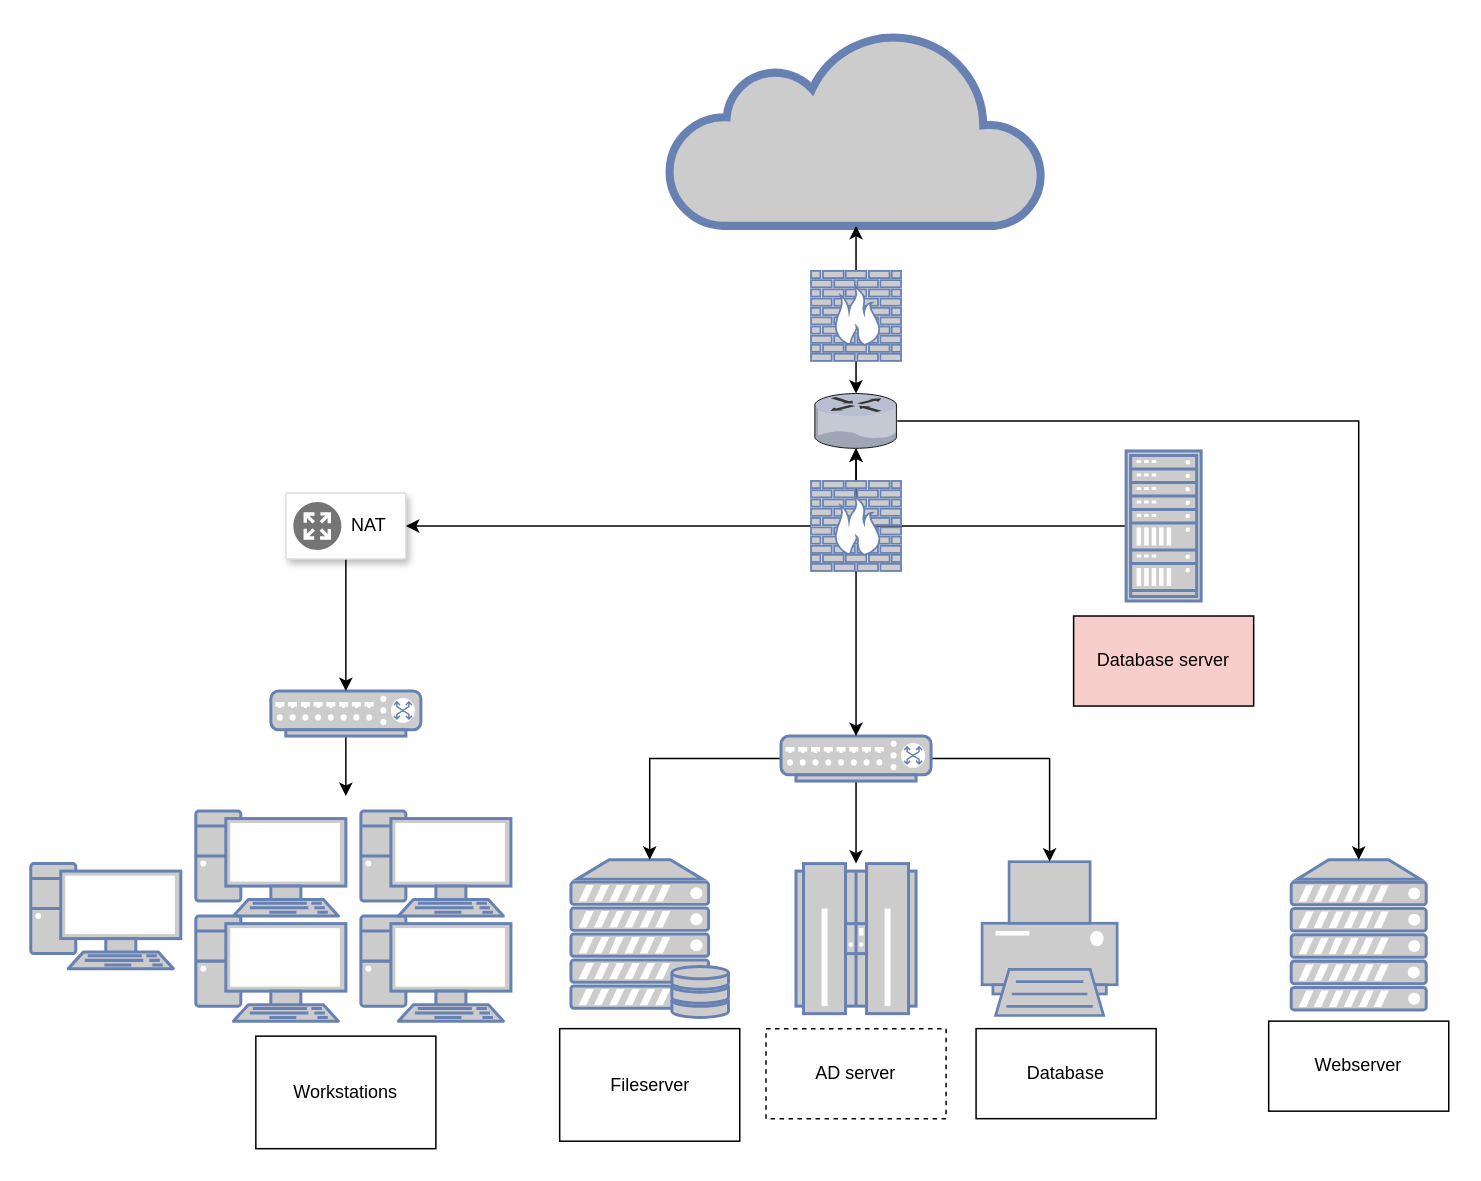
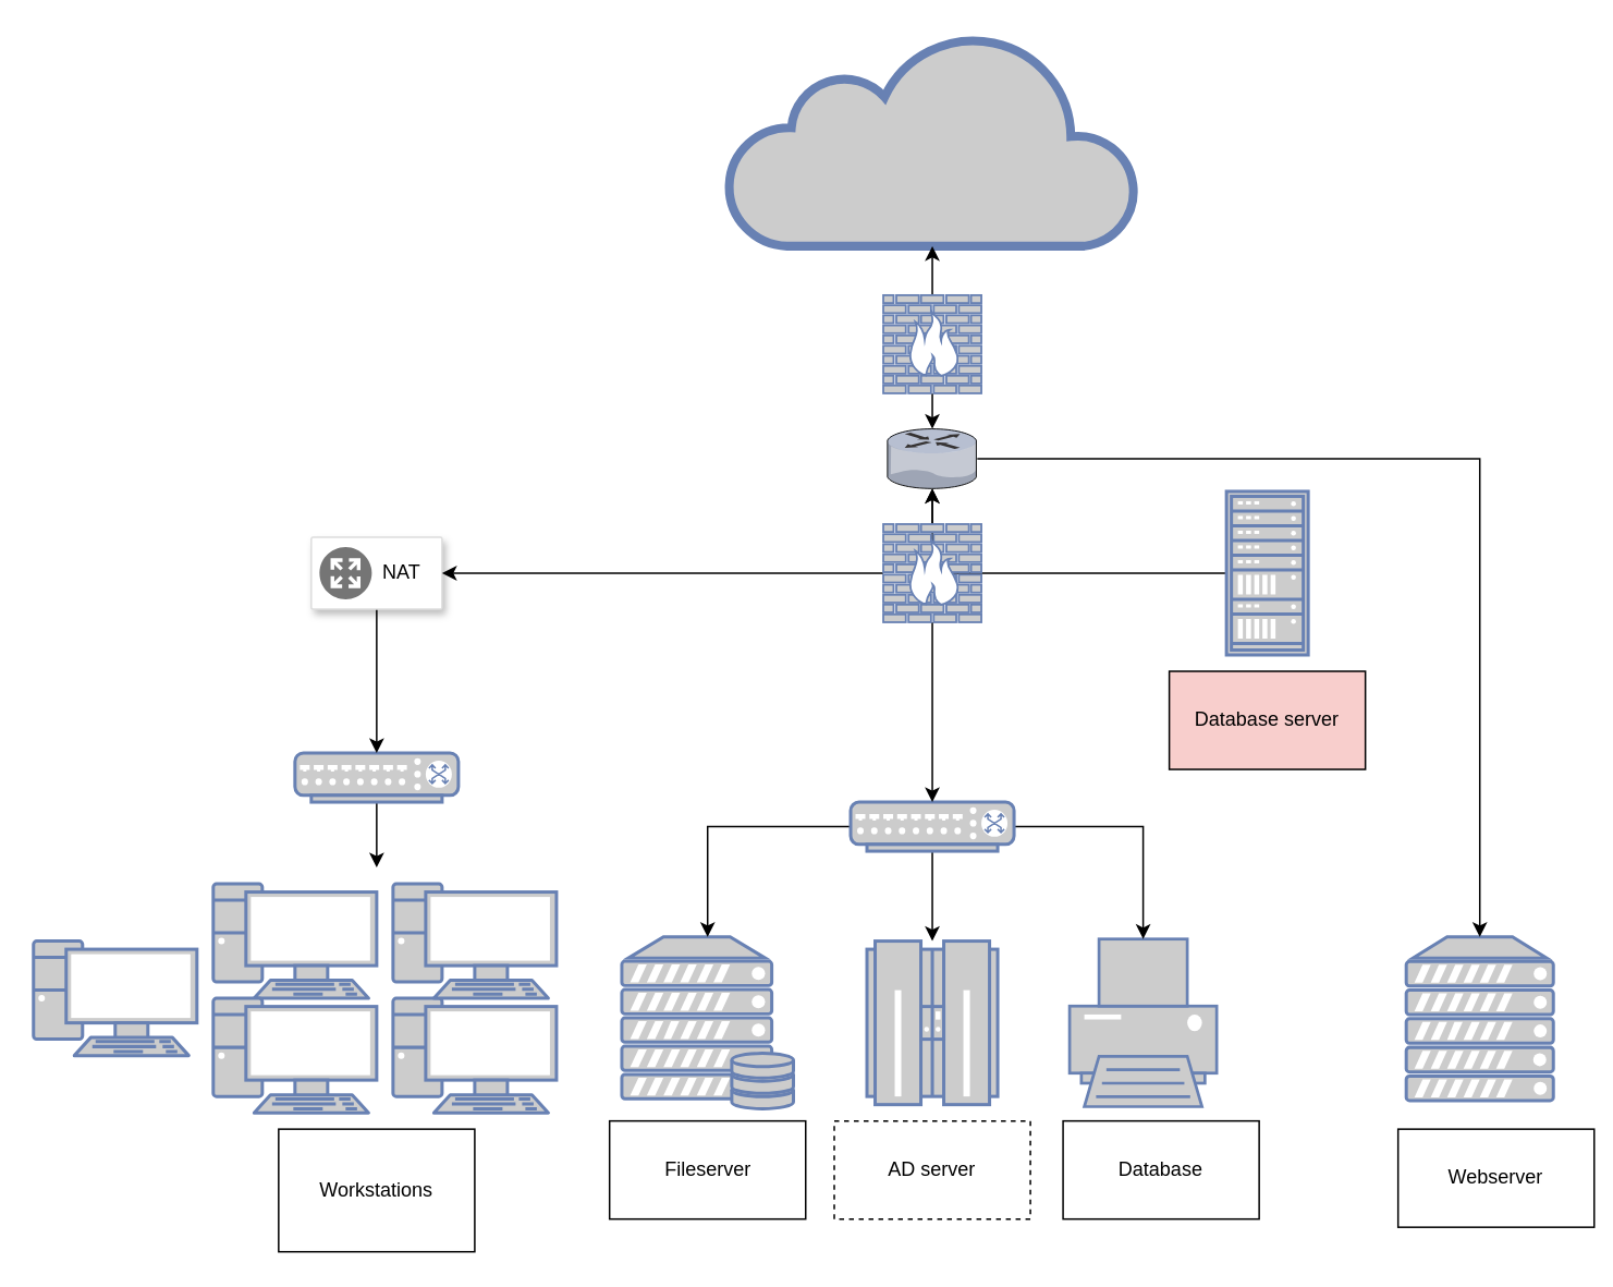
  <mxCell id="0" />
  <mxCell id="1" parent="0" />
  <mxCell id="2" value="" style="fontColor=#0066CC;verticalAlign=top;verticalLabelPosition=bottom;labelPosition=center;align=center;html=1;outlineConnect=0;fillColor=#CCCCCC;strokeColor=#6881B3;gradientColor=none;gradientDirection=north;strokeWidth=2;shape=mxgraph.networks.pc;" vertex="1" parent="1"><mxGeometry y="610" width="100" height="70" as="geometry" x="240" /></mxCell>
  <mxCell id="3" value="" style="fontColor=#0066CC;verticalAlign=top;verticalLabelPosition=bottom;labelPosition=center;align=center;html=1;outlineConnect=0;fillColor=#CCCCCC;strokeColor=#6881B3;gradientColor=none;gradientDirection=north;strokeWidth=2;shape=mxgraph.networks.pc;" vertex="1" parent="1"><mxGeometry x="130" y="540" width="100" height="70" as="geometry" /></mxCell>
  <mxCell id="4" value="" style="fontColor=#0066CC;verticalAlign=top;verticalLabelPosition=bottom;labelPosition=center;align=center;html=1;outlineConnect=0;fillColor=#CCCCCC;strokeColor=#6881B3;gradientColor=none;gradientDirection=north;strokeWidth=2;shape=mxgraph.networks.pc;" vertex="1" parent="1"><mxGeometry y="540" width="100" height="70" as="geometry" x="240" /></mxCell>
  <mxCell id="5" value="" style="fontColor=#0066CC;verticalAlign=top;verticalLabelPosition=bottom;labelPosition=center;align=center;html=1;outlineConnect=0;fillColor=#CCCCCC;strokeColor=#6881B3;gradientColor=none;gradientDirection=north;strokeWidth=2;shape=mxgraph.networks.pc;" vertex="1" parent="1"><mxGeometry x="20" y="575" width="100" height="70" as="geometry" /></mxCell>
  <mxCell id="6" value="" style="fontColor=#0066CC;verticalAlign=top;verticalLabelPosition=bottom;labelPosition=center;align=center;html=1;outlineConnect=0;fillColor=#CCCCCC;strokeColor=#6881B3;gradientColor=none;gradientDirection=north;strokeWidth=2;shape=mxgraph.networks.pc;" vertex="1" parent="1"><mxGeometry x="130" y="610" width="100" height="70" as="geometry" /></mxCell>
  <mxCell id="7" style="edgeStyle=orthogonalEdgeStyle;rounded=0;orthogonalLoop=1;jettySize=auto;html=1;" edge="1" parent="1" source="8"><mxGeometry relative="1" as="geometry"><mxPoint x="230" y="530" as="targetPoint" /></mxGeometry></mxCell>
  <mxCell id="8" value="" style="fontColor=#0066CC;verticalAlign=top;verticalLabelPosition=bottom;labelPosition=center;align=center;html=1;outlineConnect=0;fillColor=#CCCCCC;strokeColor=#6881B3;gradientColor=none;gradientDirection=north;strokeWidth=2;shape=mxgraph.networks.switch;" vertex="1" parent="1"><mxGeometry x="180" y="460" width="100" height="30" as="geometry" /></mxCell>
  <mxCell id="9" style="edgeStyle=orthogonalEdgeStyle;rounded=0;orthogonalLoop=1;jettySize=auto;html=1;" edge="1" parent="1" source="26" target="8"><mxGeometry relative="1" as="geometry"><mxPoint x="430" y="385" as="sourcePoint" /></mxGeometry></mxCell>
  <mxCell id="10" value="" style="fontColor=#0066CC;verticalAlign=top;verticalLabelPosition=bottom;labelPosition=center;align=center;html=1;outlineConnect=0;fillColor=#CCCCCC;strokeColor=#6881B3;gradientColor=none;gradientDirection=north;strokeWidth=2;shape=mxgraph.networks.mainframe;" vertex="1" parent="1"><mxGeometry x="530" y="575" width="80" height="100" as="geometry" /></mxCell>
  <mxCell id="11" style="edgeStyle=orthogonalEdgeStyle;rounded=0;orthogonalLoop=1;jettySize=auto;html=1;" edge="1" parent="1" source="12" target="25"><mxGeometry relative="1" as="geometry" /></mxCell>
  <mxCell id="12" value="" style="fontColor=#0066CC;verticalAlign=top;verticalLabelPosition=bottom;labelPosition=center;align=center;html=1;outlineConnect=0;fillColor=#CCCCCC;strokeColor=#6881B3;gradientColor=none;gradientDirection=north;strokeWidth=2;shape=mxgraph.networks.rack;" vertex="1" parent="1"><mxGeometry x="750" y="300" width="50" height="100" as="geometry" /></mxCell>
  <mxCell id="13" value="" style="html=1;outlineConnect=0;fillColor=#CCCCCC;strokeColor=#6881B3;gradientColor=none;gradientDirection=north;strokeWidth=2;shape=mxgraph.networks.cloud;fontColor=#ffffff;" vertex="1" parent="1"><mxGeometry x="445" y="20" width="250" height="130" as="geometry" /></mxCell>
  <mxCell id="14" value="" style="fontColor=#0066CC;verticalAlign=top;verticalLabelPosition=bottom;labelPosition=center;align=center;html=1;outlineConnect=0;fillColor=#CCCCCC;strokeColor=#6881B3;gradientColor=none;gradientDirection=north;strokeWidth=2;shape=mxgraph.networks.server_storage;" vertex="1" parent="1"><mxGeometry x="380" y="572.5" width="105" height="105" as="geometry" /></mxCell>
  <mxCell id="15" value="" style="fontColor=#0066CC;verticalAlign=top;verticalLabelPosition=bottom;labelPosition=center;align=center;html=1;outlineConnect=0;fillColor=#CCCCCC;strokeColor=#6881B3;gradientColor=none;gradientDirection=north;strokeWidth=2;shape=mxgraph.networks.printer;" vertex="1" parent="1"><mxGeometry x="654" y="573.75" width="90" height="102.5" as="geometry" /></mxCell>
  <mxCell id="16" value="" style="fontColor=#0066CC;verticalAlign=top;verticalLabelPosition=bottom;labelPosition=center;align=center;html=1;outlineConnect=0;fillColor=#CCCCCC;strokeColor=#6881B3;gradientColor=none;gradientDirection=north;strokeWidth=2;shape=mxgraph.networks.server;" vertex="1" parent="1"><mxGeometry x="860" y="572.5" width="90" height="100" as="geometry" /></mxCell>
  <mxCell id="17" style="edgeStyle=orthogonalEdgeStyle;rounded=0;orthogonalLoop=1;jettySize=auto;html=1;" edge="1" parent="1" source="19" target="13"><mxGeometry relative="1" as="geometry" /></mxCell>
  <mxCell id="18" style="edgeStyle=orthogonalEdgeStyle;rounded=0;orthogonalLoop=1;jettySize=auto;html=1;" edge="1" parent="1" source="19" target="25"><mxGeometry relative="1" as="geometry" /></mxCell>
  <mxCell id="19" value="" style="fontColor=#0066CC;verticalAlign=top;verticalLabelPosition=bottom;labelPosition=center;align=center;html=1;outlineConnect=0;fillColor=#CCCCCC;strokeColor=#6881B3;gradientColor=none;gradientDirection=north;strokeWidth=2;shape=mxgraph.networks.firewall;" vertex="1" parent="1"><mxGeometry x="540" y="180" width="60" height="60" as="geometry" /></mxCell>
  <mxCell id="20" style="edgeStyle=orthogonalEdgeStyle;rounded=0;orthogonalLoop=1;jettySize=auto;html=1;" edge="1" parent="1" source="23" target="10"><mxGeometry relative="1" as="geometry" /></mxCell>
  <mxCell id="21" style="edgeStyle=orthogonalEdgeStyle;rounded=0;orthogonalLoop=1;jettySize=auto;html=1;" edge="1" parent="1" source="23" target="14"><mxGeometry relative="1" as="geometry" /></mxCell>
  <mxCell id="22" style="edgeStyle=orthogonalEdgeStyle;rounded=0;orthogonalLoop=1;jettySize=auto;html=1;entryX=0.5;entryY=0;entryDx=0;entryDy=0;entryPerimeter=0;" edge="1" parent="1" source="23" target="15"><mxGeometry relative="1" as="geometry" /></mxCell>
  <mxCell id="23" value="" style="fontColor=#0066CC;verticalAlign=top;verticalLabelPosition=bottom;labelPosition=center;align=center;html=1;outlineConnect=0;fillColor=#CCCCCC;strokeColor=#6881B3;gradientColor=none;gradientDirection=north;strokeWidth=2;shape=mxgraph.networks.switch;" vertex="1" parent="1"><mxGeometry x="520" y="490" width="100" height="30" as="geometry" /></mxCell>
  <mxCell id="24" style="edgeStyle=orthogonalEdgeStyle;rounded=0;orthogonalLoop=1;jettySize=auto;html=1;entryX=0.5;entryY=0;entryDx=0;entryDy=0;entryPerimeter=0;" edge="1" parent="1" source="25" target="16"><mxGeometry relative="1" as="geometry" /></mxCell>
  <mxCell id="25" value="" style="verticalLabelPosition=bottom;sketch=0;aspect=fixed;html=1;verticalAlign=top;strokeColor=none;align=center;outlineConnect=0;shape=mxgraph.citrix.router;" vertex="1" parent="1"><mxGeometry x="542.5" y="261.75" width="55" height="36.5" as="geometry" /></mxCell>
  <mxCell id="26" value="" style="strokeColor=#dddddd;shadow=1;strokeWidth=1;rounded=1;absoluteArcSize=1;arcSize=2;" vertex="1" parent="1"><mxGeometry x="190" y="328" width="80" height="44" as="geometry" /></mxCell>
  <mxCell id="27" value="NAT" style="sketch=0;dashed=0;connectable=0;html=1;fillColor=#757575;strokeColor=none;shape=mxgraph.gcp2.nat;part=1;labelPosition=right;verticalLabelPosition=middle;align=left;verticalAlign=middle;spacingLeft=5;fontSize=12;" vertex="1" parent="26"><mxGeometry y="0.5" width="32" height="32" relative="1" as="geometry"><mxPoint x="5" y="-16" as="offset" /></mxGeometry></mxCell>
  <mxCell id="28" style="edgeStyle=orthogonalEdgeStyle;rounded=0;orthogonalLoop=1;jettySize=auto;html=1;" edge="1" parent="1" source="31" target="25"><mxGeometry relative="1" as="geometry" /></mxCell>
  <mxCell id="29" style="edgeStyle=orthogonalEdgeStyle;rounded=0;orthogonalLoop=1;jettySize=auto;html=1;" edge="1" parent="1" source="31" target="23"><mxGeometry relative="1" as="geometry" /></mxCell>
  <mxCell id="30" style="edgeStyle=orthogonalEdgeStyle;rounded=0;orthogonalLoop=1;jettySize=auto;html=1;entryX=1;entryY=0.5;entryDx=0;entryDy=0;" edge="1" parent="1" source="31" target="26"><mxGeometry relative="1" as="geometry"><mxPoint x="350" y="350" as="targetPoint" /></mxGeometry></mxCell>
  <mxCell id="31" value="" style="fontColor=#0066CC;verticalAlign=top;verticalLabelPosition=bottom;labelPosition=center;align=center;html=1;outlineConnect=0;fillColor=#CCCCCC;strokeColor=#6881B3;gradientColor=none;gradientDirection=north;strokeWidth=2;shape=mxgraph.networks.firewall;" vertex="1" parent="1"><mxGeometry x="540" y="320" width="60" height="60" as="geometry" /></mxCell>
- <mxCell id="32" value="Fileserver" style="whiteSpace=wrap;html=1;" vertex="1" parent="1"><mxGeometry x="372.5" y="685" width="120" height="75" as="geometry" /></mxCell>
+ <mxCell id="32" value="Fileserver" style="whiteSpace=wrap;html=1;" vertex="1" parent="1"><mxGeometry x="372.5" y="685" width="120" height="60" as="geometry" /></mxCell>
  <mxCell id="33" value="AD server" style="whiteSpace=wrap;html=1;dashed=1;" vertex="1" parent="1"><mxGeometry x="510" y="685" width="120" height="60" as="geometry" /></mxCell>
  <mxCell id="34" value="Database server&lt;br&gt;" style="whiteSpace=wrap;html=1;fillColor=#f8cecc;" vertex="1" parent="1"><mxGeometry x="715" y="410" width="120" height="60" as="geometry" /></mxCell>
- <mxCell id="35" value="Webserver" style="whiteSpace=wrap;html=1;" vertex="1" parent="1"><mxGeometry x="845" y="680" width="120" height="60" as="geometry" /></mxCell>
+ <mxCell id="35" value="Webserver" style="whiteSpace=wrap;html=1;" vertex="1" parent="1"><mxGeometry x="855" y="690" width="120" height="60" as="geometry" /></mxCell>
  <mxCell id="36" value="Workstations" style="whiteSpace=wrap;html=1;" vertex="1" parent="1"><mxGeometry x="170" y="690" width="120" height="75" as="geometry" /></mxCell>
  <mxCell id="37" value="Database" style="whiteSpace=wrap;html=1;" vertex="1" parent="1"><mxGeometry x="650" y="685" width="120" height="60" as="geometry" /></mxCell>
